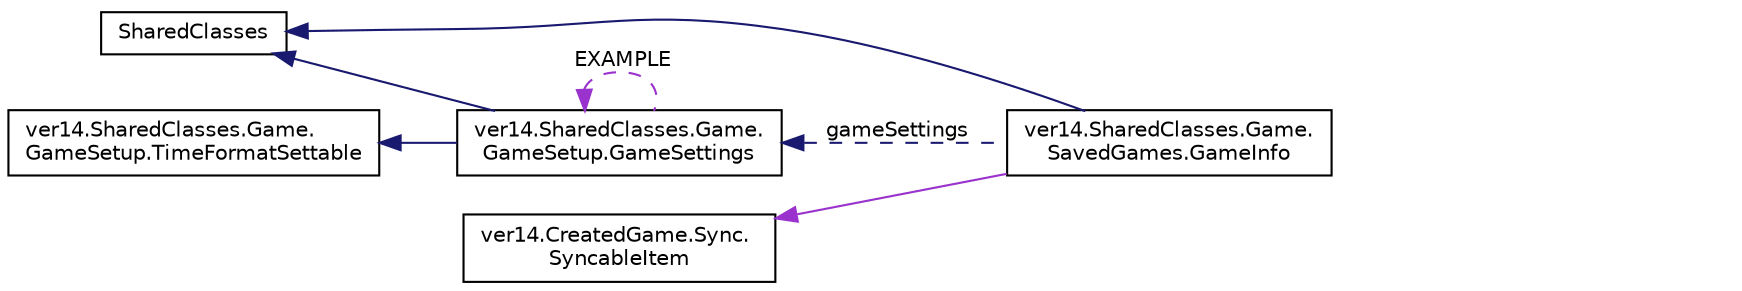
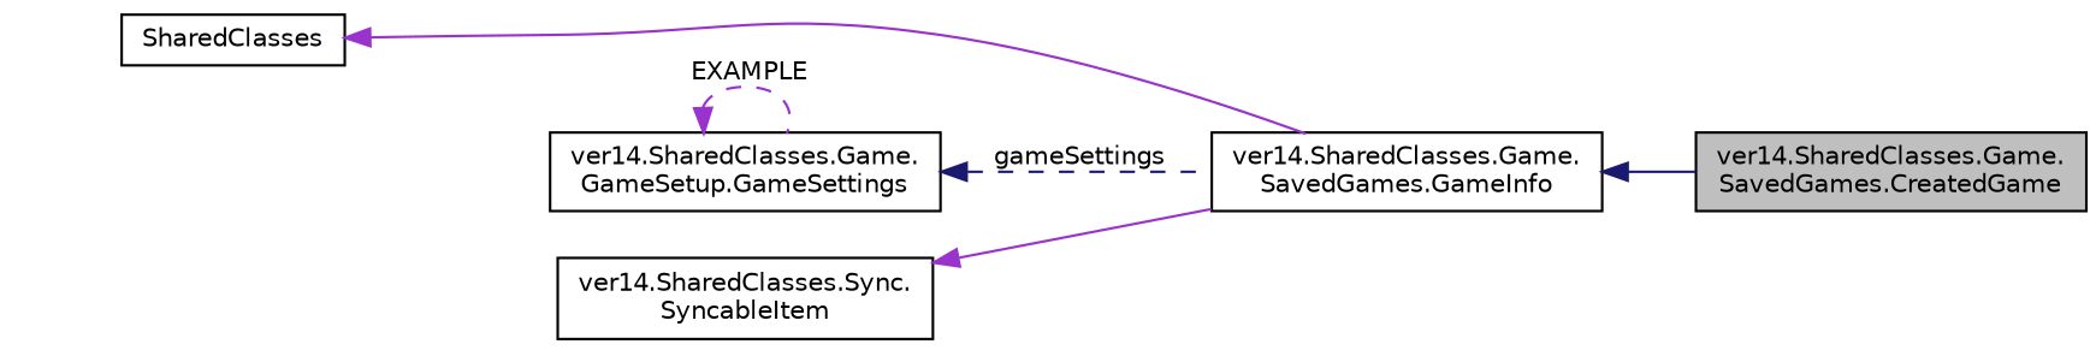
  digraph {
    rankdir=LR
    node [color=black fillcolor=white fontname=Helvetica fontsize=10 shape=record style=filled]
    edge [color=midnightblue dir=back fontname=Helvetica fontsize=10 labelfontname=Helvetica labelfontsize=10 style=solid]
+   n1 [fillcolor=grey75 fontcolor=black height=0.2 label="ver14.SharedClasses.Game.\lSavedGames.CreatedGame" width=0.4]
    n2 [height=0.2 label="ver14.SharedClasses.Game.\lSavedGames.GameInfo" width=0.4]
    n3 [height=0.2 label=SharedClasses width=0.4]
    n4 [height=0.2 label="ver14.SharedClasses.Game.\lGameSetup.GameSettings" width=0.4]
-   n5 [height=0.2 label="ver14.CreatedGame.Sync.\lSyncableItem" width=0.4]
-   n6 [height=0.2 label="ver14.SharedClasses.Game.\lGameSetup.TimeFormatSettable" width=0.4]
-   n3 -> n2
-   n3 -> n4
+   n5 [height=0.2 label="ver14.SharedClasses.Sync.\lSyncableItem" width=0.4]
+   n2 -> n1
+   n3 -> n2 [color=darkorchid3]
    n4 -> n2 [label=" gameSettings" style=dashed]
    n4 -> n4 [color=darkorchid3 label=" EXAMPLE" style=dashed]
    n5 -> n2 [color=darkorchid3]
-   n6 -> n4
  }
